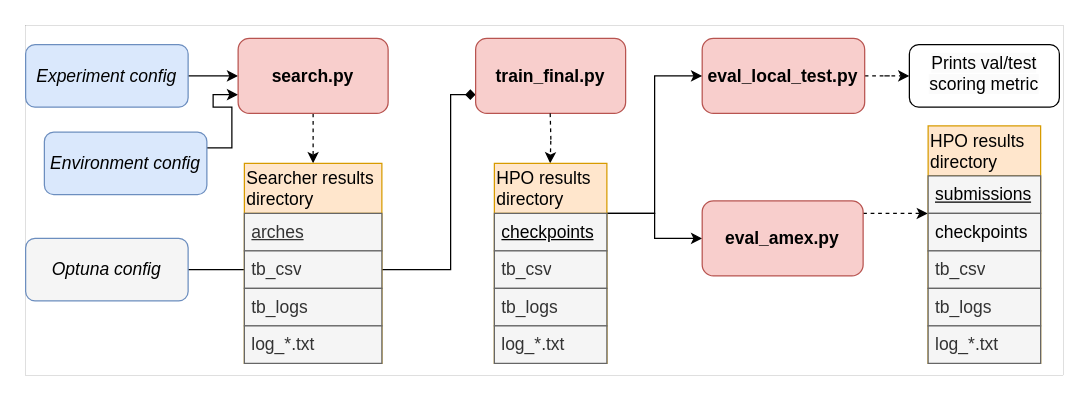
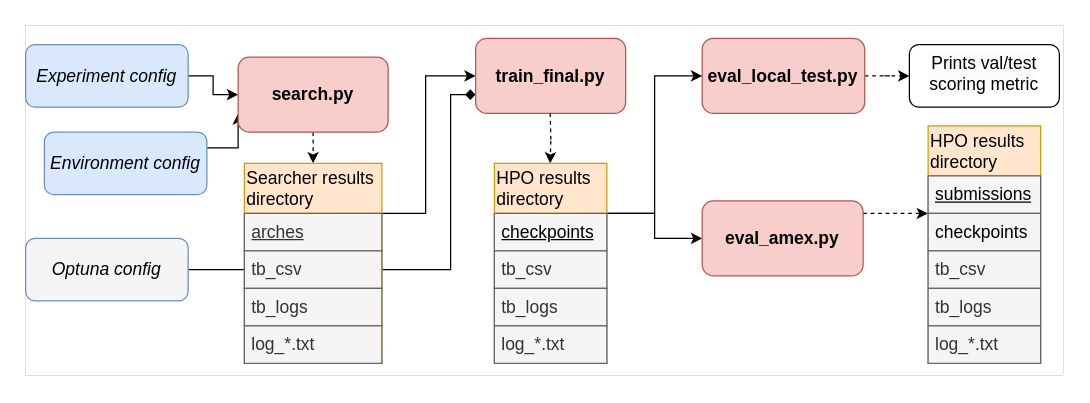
  <mxCell id="0" />
  <mxCell id="1" parent="0" />
  <mxCell id="2" value="" style="rounded=0;whiteSpace=wrap;html=1;fontSize=14;strokeWidth=0;" vertex="1" parent="1"><mxGeometry y="20" width="830" height="280" as="geometry" x="20" /></mxCell>
  <mxCell id="3" style="edgeStyle=orthogonalEdgeStyle;rounded=0;orthogonalLoop=1;jettySize=auto;html=1;exitX=1;exitY=0.5;exitDx=0;exitDy=0;entryX=0;entryY=0.75;entryDx=0;entryDy=0;fontSize=14;endArrow=diamond;" edge="1" parent="1" source="12" target="11"><mxGeometry relative="1" as="geometry"><Array as="points"><mxPoint x="360" y="215" /><mxPoint x="360" y="75" /></Array></mxGeometry></mxCell>
  <mxCell id="4" style="edgeStyle=orthogonalEdgeStyle;rounded=0;orthogonalLoop=1;jettySize=auto;html=1;exitX=1;exitY=0.5;exitDx=0;exitDy=0;entryX=0;entryY=0.5;entryDx=0;entryDy=0;fontSize=14;" edge="1" parent="1" source="5" target="9"><mxGeometry relative="1" as="geometry" /></mxCell>
  <mxCell id="5" value="&lt;font style=&quot;&quot;&gt;&lt;span style=&quot;font-size: 14px;&quot;&gt;&lt;span&gt;Experiment config&lt;/span&gt;&lt;/span&gt;&lt;font size=&quot;1&quot;&gt;&lt;br&gt;&lt;/font&gt;&lt;/font&gt;" style="rounded=1;whiteSpace=wrap;html=1;fillColor=#dae8fc;strokeColor=#6c8ebf;fontStyle=2" vertex="1" parent="1"><mxGeometry y="35" width="130" height="50" as="geometry" x="20" /></mxCell>
  <mxCell id="6" style="edgeStyle=orthogonalEdgeStyle;rounded=0;orthogonalLoop=1;jettySize=auto;html=1;exitX=1;exitY=0.25;exitDx=0;exitDy=0;entryX=0;entryY=0.75;entryDx=0;entryDy=0;fontSize=14;" edge="1" parent="1" source="7" target="9"><mxGeometry relative="1" as="geometry" /></mxCell>
  <mxCell id="7" value="&lt;font style=&quot;&quot;&gt;&lt;span style=&quot;font-size: 14px;&quot;&gt;&lt;span&gt;Environment config&lt;/span&gt;&lt;/span&gt;&lt;font size=&quot;1&quot;&gt;&lt;br&gt;&lt;/font&gt;&lt;/font&gt;" style="rounded=1;whiteSpace=wrap;html=1;fillColor=#dae8fc;strokeColor=#6c8ebf;fontStyle=2" vertex="1" parent="1"><mxGeometry x="35" y="105" width="130" height="50" as="geometry" /></mxCell>
  <mxCell id="8" style="edgeStyle=orthogonalEdgeStyle;rounded=0;orthogonalLoop=1;jettySize=auto;html=1;exitX=0.5;exitY=1;exitDx=0;exitDy=0;entryX=0.5;entryY=0;entryDx=0;entryDy=0;fontSize=14;dashed=1;" edge="1" parent="1" source="9"><mxGeometry relative="1" as="geometry"><mxPoint x="250" y="130" as="targetPoint" /></mxGeometry></mxCell>
- <mxCell id="9" value="search.py" style="rounded=1;whiteSpace=wrap;html=1;fontSize=14;fillColor=#f8cecc;strokeColor=#b85450;fontStyle=1" vertex="1" parent="1"><mxGeometry x="190" y="30" width="120" height="60" as="geometry" /></mxCell>
+ <mxCell id="9" value="search.py" style="rounded=1;whiteSpace=wrap;html=1;fontSize=14;fillColor=#f8cecc;strokeColor=#b85450;fontStyle=1" vertex="1" parent="1"><mxGeometry x="190" y="45" width="120" height="60" as="geometry" /></mxCell>
+ <mxCell id="10" style="edgeStyle=orthogonalEdgeStyle;rounded=0;orthogonalLoop=1;jettySize=auto;html=1;entryX=0;entryY=0.5;entryDx=0;entryDy=0;fontSize=14;exitX=1;exitY=0.25;exitDx=0;exitDy=0;" edge="1" parent="1" source="19" target="11"><mxGeometry relative="1" as="geometry"><mxPoint x="320" y="167" as="sourcePoint" /><Array as="points"><mxPoint x="340" y="170" /><mxPoint x="340" y="60" /></Array></mxGeometry></mxCell>
  <mxCell id="11" value="train_final.py" style="rounded=1;whiteSpace=wrap;html=1;fontSize=14;fillColor=#f8cecc;strokeColor=#b85450;fontStyle=1" vertex="1" parent="1"><mxGeometry x="380" y="30" width="120" height="60" as="geometry" /></mxCell>
  <mxCell id="12" value="&lt;font style=&quot;&quot;&gt;&lt;span style=&quot;font-size: 14px;&quot;&gt;&lt;span&gt;Optuna config&lt;/span&gt;&lt;/span&gt;&lt;font size=&quot;1&quot;&gt;&lt;br&gt;&lt;/font&gt;&lt;/font&gt;" style="rounded=1;whiteSpace=wrap;html=1;fillColor=#f5f5f5;strokeColor=#6c8ebf;fontStyle=2;" vertex="1" parent="1"><mxGeometry y="190" width="130" height="50" as="geometry" x="20" /></mxCell>
  <mxCell id="13" style="edgeStyle=orthogonalEdgeStyle;rounded=0;orthogonalLoop=1;jettySize=auto;html=1;exitX=0.5;exitY=1;exitDx=0;exitDy=0;entryX=0.5;entryY=0;entryDx=0;entryDy=0;fontSize=14;dashed=1;" edge="1" parent="1"><mxGeometry relative="1" as="geometry"><mxPoint x="439.66" y="90" as="sourcePoint" /><mxPoint x="439.66" y="130" as="targetPoint" /></mxGeometry></mxCell>
  <mxCell id="14" style="edgeStyle=orthogonalEdgeStyle;rounded=0;orthogonalLoop=1;jettySize=auto;html=1;exitX=1;exitY=0.25;exitDx=0;exitDy=0;entryX=0;entryY=0.5;entryDx=0;entryDy=0;fontSize=14;" edge="1" parent="1" source="25" target="16"><mxGeometry relative="1" as="geometry"><mxPoint x="500" y="167.5" as="sourcePoint" /></mxGeometry></mxCell>
  <mxCell id="15" style="edgeStyle=orthogonalEdgeStyle;rounded=0;orthogonalLoop=1;jettySize=auto;html=1;dashed=1;fontSize=14;entryX=-0.002;entryY=1.005;entryDx=0;entryDy=0;entryPerimeter=0;" edge="1" parent="1" source="16" target="31"><mxGeometry relative="1" as="geometry"><mxPoint x="710.429" y="150" as="targetPoint" /><Array as="points"><mxPoint x="730" y="170" /><mxPoint x="730" y="170" /></Array></mxGeometry></mxCell>
  <mxCell id="16" value="eval_amex.py" style="rounded=1;whiteSpace=wrap;html=1;fontSize=14;fillColor=#f8cecc;strokeColor=#b85450;fontStyle=1" vertex="1" parent="1"><mxGeometry x="561.25" y="160" width="128.75" height="60" as="geometry" /></mxCell>
  <mxCell id="17" style="edgeStyle=orthogonalEdgeStyle;rounded=0;orthogonalLoop=1;jettySize=auto;html=1;entryX=0;entryY=0.5;entryDx=0;entryDy=0;fontSize=14;dashed=1;" edge="1" parent="1" source="18" target="36"><mxGeometry relative="1" as="geometry" /></mxCell>
  <mxCell id="18" value="eval_local_test.py" style="rounded=1;whiteSpace=wrap;html=1;fontSize=14;fillColor=#f8cecc;strokeColor=#b85450;fontStyle=1" vertex="1" parent="1"><mxGeometry x="561.25" y="30" width="130" height="60" as="geometry" /></mxCell>
  <mxCell id="19" value="Searcher results&lt;br style=&quot;border-color: var(--border-color);&quot;&gt;directory" style="swimlane;fontStyle=0;childLayout=stackLayout;horizontal=1;startSize=40;horizontalStack=0;resizeParent=1;resizeParentMax=0;resizeLast=0;collapsible=1;marginBottom=0;whiteSpace=wrap;html=1;fontSize=14;rounded=0;fillColor=#ffe6cc;strokeColor=#d79b00;align=left;" vertex="1" parent="1"><mxGeometry x="195" y="130" width="110" height="160" as="geometry"><mxRectangle x="175" y="340" width="140" height="50" as="alternateBounds" /></mxGeometry></mxCell>
  <mxCell id="20" value="&lt;u style=&quot;background-color: initial; border-color: var(--border-color);&quot;&gt;arches&lt;/u&gt;" style="text;align=left;verticalAlign=middle;spacingLeft=4;spacingRight=4;overflow=hidden;points=[[0,0.5],[1,0.5]];portConstraint=eastwest;rotatable=0;whiteSpace=wrap;html=1;fontSize=14;fillColor=#f5f5f5;fontColor=#333333;strokeColor=#666666;" vertex="1" parent="19"><mxGeometry y="40" width="110" height="30" as="geometry" /></mxCell>
  <mxCell id="21" value="&lt;span style=&quot;background-color: initial;&quot;&gt;tb_csv&lt;/span&gt;" style="text;align=left;verticalAlign=middle;spacingLeft=4;spacingRight=4;overflow=hidden;points=[[0,0.5],[1,0.5]];portConstraint=eastwest;rotatable=0;whiteSpace=wrap;html=1;fontSize=14;fillColor=#f5f5f5;fontColor=#333333;strokeColor=#666666;" vertex="1" parent="19"><mxGeometry y="70" width="110" height="30" as="geometry" /></mxCell>
  <mxCell id="22" value="&lt;span style=&quot;background-color: initial;&quot;&gt;tb_logs&lt;/span&gt;" style="text;align=left;verticalAlign=middle;spacingLeft=4;spacingRight=4;overflow=hidden;points=[[0,0.5],[1,0.5]];portConstraint=eastwest;rotatable=0;whiteSpace=wrap;html=1;fontSize=14;fillColor=#f5f5f5;fontColor=#333333;strokeColor=#666666;" vertex="1" parent="19"><mxGeometry y="100" width="110" height="30" as="geometry" /></mxCell>
  <mxCell id="23" value="&lt;span style=&quot;background-color: initial;&quot;&gt;log_*.txt&lt;/span&gt;" style="text;align=left;verticalAlign=middle;spacingLeft=4;spacingRight=4;overflow=hidden;points=[[0,0.5],[1,0.5]];portConstraint=eastwest;rotatable=0;whiteSpace=wrap;html=1;fontSize=14;fillColor=#f5f5f5;fontColor=#333333;strokeColor=#666666;" vertex="1" parent="19"><mxGeometry y="130" width="110" height="30" as="geometry" /></mxCell>
  <mxCell id="24" style="edgeStyle=orthogonalEdgeStyle;rounded=0;orthogonalLoop=1;jettySize=auto;html=1;exitX=1;exitY=0.25;exitDx=0;exitDy=0;entryX=0;entryY=0.5;entryDx=0;entryDy=0;fontSize=14;" edge="1" parent="1" source="25" target="18"><mxGeometry relative="1" as="geometry" /></mxCell>
  <mxCell id="25" value="HPO results&lt;br style=&quot;border-color: var(--border-color);&quot;&gt;directory" style="swimlane;fontStyle=0;childLayout=stackLayout;horizontal=1;startSize=40;horizontalStack=0;resizeParent=1;resizeParentMax=0;resizeLast=0;collapsible=1;marginBottom=0;whiteSpace=wrap;html=1;fontSize=14;rounded=0;fillColor=#ffe6cc;strokeColor=#d79b00;align=left;" vertex="1" parent="1"><mxGeometry x="395" y="130" width="90" height="160" as="geometry"><mxRectangle x="160" y="500" width="140" height="50" as="alternateBounds" /></mxGeometry></mxCell>
  <mxCell id="26" value="&lt;u style=&quot;color: rgb(0, 0, 0); background-color: initial; border-color: var(--border-color);&quot;&gt;checkpoints&lt;/u&gt;" style="text;align=left;verticalAlign=middle;spacingLeft=4;spacingRight=4;overflow=hidden;points=[[0,0.5],[1,0.5]];portConstraint=eastwest;rotatable=0;whiteSpace=wrap;html=1;fontSize=14;fillColor=#f5f5f5;fontColor=#333333;strokeColor=#666666;" vertex="1" parent="25"><mxGeometry y="40" width="90" height="30" as="geometry" /></mxCell>
  <mxCell id="27" value="&lt;span style=&quot;background-color: initial;&quot;&gt;tb_csv&lt;/span&gt;" style="text;align=left;verticalAlign=middle;spacingLeft=4;spacingRight=4;overflow=hidden;points=[[0,0.5],[1,0.5]];portConstraint=eastwest;rotatable=0;whiteSpace=wrap;html=1;fontSize=14;fillColor=#f5f5f5;fontColor=#333333;strokeColor=#666666;" vertex="1" parent="25"><mxGeometry y="70" width="90" height="30" as="geometry" /></mxCell>
  <mxCell id="28" value="&lt;span style=&quot;background-color: initial;&quot;&gt;tb_logs&lt;/span&gt;" style="text;align=left;verticalAlign=middle;spacingLeft=4;spacingRight=4;overflow=hidden;points=[[0,0.5],[1,0.5]];portConstraint=eastwest;rotatable=0;whiteSpace=wrap;html=1;fontSize=14;fillColor=#f5f5f5;fontColor=#333333;strokeColor=#666666;" vertex="1" parent="25"><mxGeometry y="100" width="90" height="30" as="geometry" /></mxCell>
  <mxCell id="29" value="&lt;span style=&quot;background-color: initial;&quot;&gt;log_*.txt&lt;/span&gt;" style="text;align=left;verticalAlign=middle;spacingLeft=4;spacingRight=4;overflow=hidden;points=[[0,0.5],[1,0.5]];portConstraint=eastwest;rotatable=0;whiteSpace=wrap;html=1;fontSize=14;fillColor=#f5f5f5;fontColor=#333333;strokeColor=#666666;" vertex="1" parent="25"><mxGeometry y="130" width="90" height="30" as="geometry" /></mxCell>
  <mxCell id="30" value="HPO results&lt;br style=&quot;border-color: var(--border-color);&quot;&gt;directory" style="swimlane;fontStyle=0;childLayout=stackLayout;horizontal=1;startSize=40;horizontalStack=0;resizeParent=1;resizeParentMax=0;resizeLast=0;collapsible=1;marginBottom=0;whiteSpace=wrap;html=1;fontSize=14;rounded=0;fillColor=#ffe6cc;strokeColor=#d79b00;align=left;" vertex="1" parent="1"><mxGeometry x="742" y="100" width="90" height="190" as="geometry"><mxRectangle x="160" y="500" width="140" height="50" as="alternateBounds" /></mxGeometry></mxCell>
  <mxCell id="31" value="&lt;u style=&quot;color: rgb(0, 0, 0); background-color: initial; border-color: var(--border-color);&quot;&gt;submissions&lt;/u&gt;" style="text;align=left;verticalAlign=middle;spacingLeft=4;spacingRight=4;overflow=hidden;points=[[0,0.5],[1,0.5]];portConstraint=eastwest;rotatable=0;whiteSpace=wrap;html=1;fontSize=14;fillColor=#f5f5f5;fontColor=#333333;strokeColor=#666666;" vertex="1" parent="30"><mxGeometry y="40" width="90" height="30" as="geometry" /></mxCell>
  <mxCell id="32" value="&lt;span style=&quot;color: rgb(0, 0, 0); background-color: initial; border-color: var(--border-color);&quot;&gt;checkpoints&lt;/span&gt;" style="text;align=left;verticalAlign=middle;spacingLeft=4;spacingRight=4;overflow=hidden;points=[[0,0.5],[1,0.5]];portConstraint=eastwest;rotatable=0;whiteSpace=wrap;html=1;fontSize=14;fillColor=#f5f5f5;fontColor=#333333;strokeColor=#666666;" vertex="1" parent="30"><mxGeometry y="70" width="90" height="30" as="geometry" /></mxCell>
  <mxCell id="33" value="&lt;span style=&quot;background-color: initial;&quot;&gt;tb_csv&lt;/span&gt;" style="text;align=left;verticalAlign=middle;spacingLeft=4;spacingRight=4;overflow=hidden;points=[[0,0.5],[1,0.5]];portConstraint=eastwest;rotatable=0;whiteSpace=wrap;html=1;fontSize=14;fillColor=#f5f5f5;fontColor=#333333;strokeColor=#666666;" vertex="1" parent="30"><mxGeometry y="100" width="90" height="30" as="geometry" /></mxCell>
  <mxCell id="34" value="&lt;span style=&quot;background-color: initial;&quot;&gt;tb_logs&lt;/span&gt;" style="text;align=left;verticalAlign=middle;spacingLeft=4;spacingRight=4;overflow=hidden;points=[[0,0.5],[1,0.5]];portConstraint=eastwest;rotatable=0;whiteSpace=wrap;html=1;fontSize=14;fillColor=#f5f5f5;fontColor=#333333;strokeColor=#666666;" vertex="1" parent="30"><mxGeometry y="130" width="90" height="30" as="geometry" /></mxCell>
  <mxCell id="35" value="&lt;span style=&quot;background-color: initial;&quot;&gt;log_*.txt&lt;/span&gt;" style="text;align=left;verticalAlign=middle;spacingLeft=4;spacingRight=4;overflow=hidden;points=[[0,0.5],[1,0.5]];portConstraint=eastwest;rotatable=0;whiteSpace=wrap;html=1;fontSize=14;fillColor=#f5f5f5;fontColor=#333333;strokeColor=#666666;" vertex="1" parent="30"><mxGeometry y="160" width="90" height="30" as="geometry" /></mxCell>
  <mxCell id="36" value="&lt;span style=&quot;color: rgb(0, 0, 0); font-family: Helvetica; font-size: 14px; font-style: normal; font-variant-ligatures: normal; font-variant-caps: normal; font-weight: 400; letter-spacing: normal; orphans: 2; text-align: center; text-indent: 0px; text-transform: none; widows: 2; word-spacing: 0px; -webkit-text-stroke-width: 0px; background-color: rgb(251, 251, 251); text-decoration-thickness: initial; text-decoration-style: initial; text-decoration-color: initial; float: none; display: inline !important;&quot;&gt;Prints val/test&lt;/span&gt;&lt;br style=&quot;border-color: var(--border-color); color: rgb(0, 0, 0); font-family: Helvetica; font-size: 14px; font-style: normal; font-variant-ligatures: normal; font-variant-caps: normal; font-weight: 400; letter-spacing: normal; orphans: 2; text-align: center; text-indent: 0px; text-transform: none; widows: 2; word-spacing: 0px; -webkit-text-stroke-width: 0px; background-color: rgb(251, 251, 251); text-decoration-thickness: initial; text-decoration-style: initial; text-decoration-color: initial;&quot;&gt;&lt;span style=&quot;color: rgb(0, 0, 0); font-family: Helvetica; font-size: 14px; font-style: normal; font-variant-ligatures: normal; font-variant-caps: normal; font-weight: 400; letter-spacing: normal; orphans: 2; text-align: center; text-indent: 0px; text-transform: none; widows: 2; word-spacing: 0px; -webkit-text-stroke-width: 0px; background-color: rgb(251, 251, 251); text-decoration-thickness: initial; text-decoration-style: initial; text-decoration-color: initial; float: none; display: inline !important;&quot;&gt;scoring metric&lt;/span&gt;&lt;br&gt;" style="rounded=1;whiteSpace=wrap;html=1;fontSize=14;verticalAlign=top;" vertex="1" parent="1"><mxGeometry x="727" y="35" width="120" height="50" as="geometry" /></mxCell>
